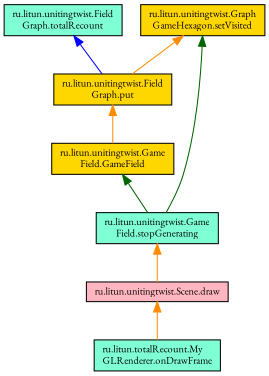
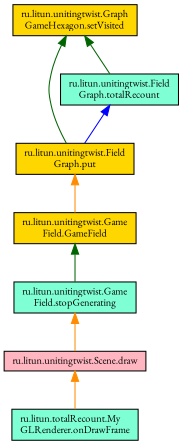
  digraph {
    fontname="EB Garamond"
    rankdir=TB
    node [color=black fillcolor=gold fontname="EB Garamond" fontsize=10 shape=record style=filled]
    edge [color=darkgreen dir=back fontname="EB Garamond" fontsize=10 labelfontname=Helvetica labelfontsize=10 style=solid]
    n1 [fontcolor=black height=0.2 label="ru.litun.unitingtwist.Graph\lGameHexagon.setVisited" width=0.4]
    n2 [height=0.2 label="ru.litun.unitingtwist.Field\lGraph.put" width=0.4]
    n3 [fillcolor=aquamarine height=0.2 label="ru.litun.unitingtwist.Field\lGraph.totalRecount" width=0.4]
    n4 [height=0.2 label="ru.litun.unitingtwist.Game\lField.GameField" width=0.4]
    n5 [fillcolor=aquamarine height=0.2 label="ru.litun.unitingtwist.Game\lField.stopGenerating" width=0.4]
    n6 [fillcolor=lightpink height=0.2 label="ru.litun.unitingtwist.Scene.draw" width=0.4]
    n7 [fillcolor=aquamarine height=0.2 label="ru.litun.totalRecount.My\lGLRenderer.onDrawFrame" width=0.4]
-   n1 -> n2 [color=darkorange]
-   n1 -> n5
+   n1 -> n2
+   n1 -> n3
    n2 -> n4 [color=darkorange]
    n3 -> n2 [color=blue]
    n4 -> n5
    n5 -> n6 [color=darkorange]
    n6 -> n7 [color=darkorange]
  }
